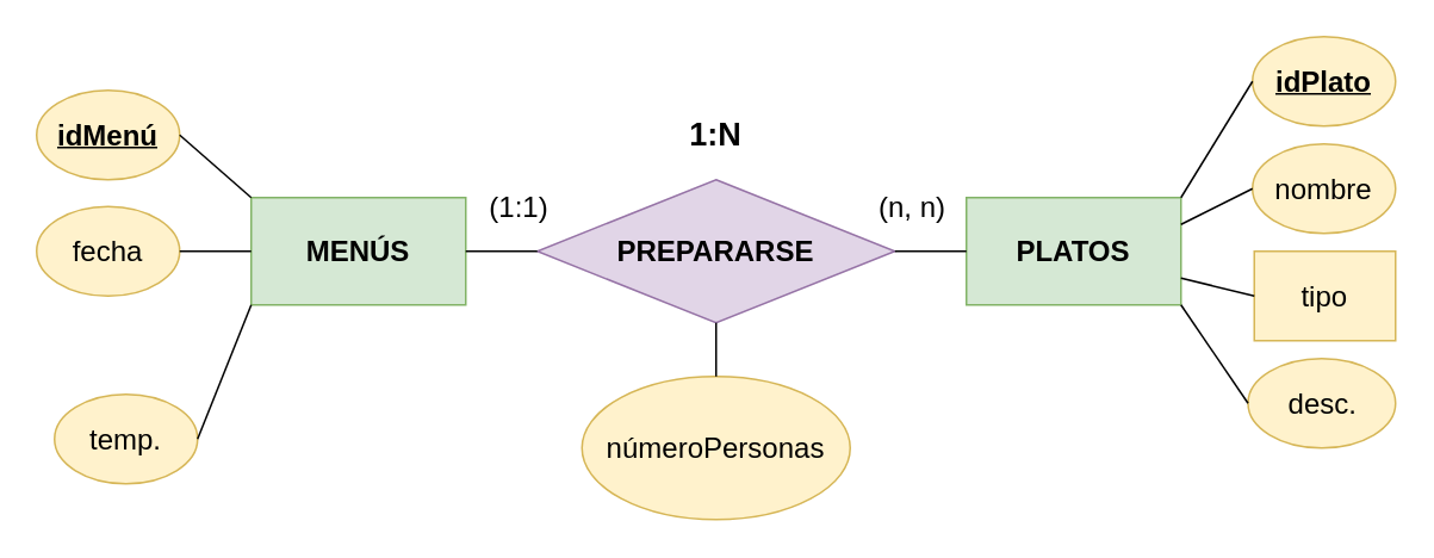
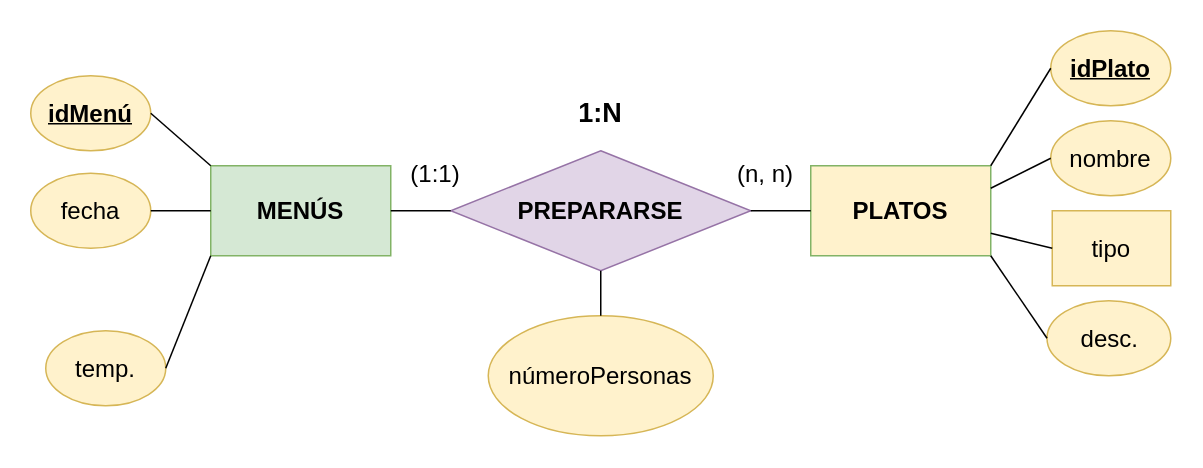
  <mxCell id="0" />
  <mxCell id="1" parent="0" />
  <mxCell id="2" value="&lt;b&gt;MENÚS&lt;/b&gt;" style="rounded=0;whiteSpace=wrap;html=1;fontSize=16;fillColor=#d5e8d4;strokeColor=#82b366;" vertex="1" parent="1"><mxGeometry x="140" y="110" width="120" height="60" as="geometry" /></mxCell>
- <mxCell id="3" value="&lt;b&gt;PLATOS&lt;/b&gt;" style="rounded=0;whiteSpace=wrap;html=1;fontSize=16;fillColor=#d5e8d4;strokeColor=#82b366;" vertex="1" parent="1"><mxGeometry x="540" y="110" width="120" height="60" as="geometry" /></mxCell>
+ <mxCell id="3" value="&lt;b&gt;PLATOS&lt;/b&gt;" style="rounded=0;whiteSpace=wrap;html=1;fontSize=16;fillColor=#fff2cc;strokeColor=#82b366;" vertex="1" parent="1"><mxGeometry x="540" y="110" width="120" height="60" as="geometry" /></mxCell>
  <mxCell id="4" value="&lt;b&gt;PREPARARSE&lt;/b&gt;" style="rhombus;whiteSpace=wrap;html=1;fontSize=16;fillColor=#e1d5e7;strokeColor=#9673a6;" vertex="1" parent="1"><mxGeometry x="300" y="100" width="200" height="80" as="geometry" /></mxCell>
  <mxCell id="5" value="&lt;b&gt;&lt;u&gt;idMenú&lt;/u&gt;&lt;/b&gt;" style="ellipse;whiteSpace=wrap;html=1;fontSize=16;fillColor=#fff2cc;strokeColor=#d6b656;" vertex="1" parent="1"><mxGeometry y="50" width="80" height="50" as="geometry" x="20" /></mxCell>
  <mxCell id="6" value="&lt;u&gt;&lt;b&gt;idPlato&lt;/b&gt;&lt;/u&gt;" style="ellipse;whiteSpace=wrap;html=1;fontSize=16;fillColor=#fff2cc;strokeColor=#d6b656;" vertex="1" parent="1"><mxGeometry x="700" y="20" width="80" height="50" as="geometry" /></mxCell>
  <mxCell id="7" value="tipo" style="whiteSpace=wrap;html=1;fontSize=16;fillColor=#fff2cc;strokeColor=#d6b656;rounded=0;" vertex="1" parent="1"><mxGeometry x="701" y="140" width="79" height="50" as="geometry" /></mxCell>
  <mxCell id="8" value="nombre" style="ellipse;whiteSpace=wrap;html=1;fontSize=16;fillColor=#fff2cc;strokeColor=#d6b656;" vertex="1" parent="1"><mxGeometry x="700" y="80" width="80" height="50" as="geometry" /></mxCell>
  <mxCell id="9" value="desc." style="ellipse;whiteSpace=wrap;html=1;fontSize=16;fillColor=#fff2cc;strokeColor=#d6b656;" vertex="1" parent="1"><mxGeometry x="697.5" y="200" width="82.5" height="50" as="geometry" /></mxCell>
  <mxCell id="10" value="fecha" style="ellipse;whiteSpace=wrap;html=1;fontSize=16;fillColor=#fff2cc;strokeColor=#d6b656;" vertex="1" parent="1"><mxGeometry y="115" width="80" height="50" as="geometry" x="20" /></mxCell>
  <mxCell id="11" value="temp." style="ellipse;whiteSpace=wrap;html=1;fontSize=16;fillColor=#fff2cc;strokeColor=#d6b656;" vertex="1" parent="1"><mxGeometry x="30" y="220" width="80" height="50" as="geometry" /></mxCell>
  <mxCell id="12" value="númeroPersonas" style="ellipse;whiteSpace=wrap;html=1;fontSize=16;fillColor=#fff2cc;strokeColor=#d6b656;" vertex="1" parent="1"><mxGeometry x="325" y="210" width="150" height="80" as="geometry" /></mxCell>
  <mxCell id="13" value="" style="endArrow=none;html=1;rounded=0;fontSize=16;entryX=1;entryY=0.5;entryDx=0;entryDy=0;exitX=0;exitY=0.5;exitDx=0;exitDy=0;" edge="1" parent="1" source="4" target="2"><mxGeometry width="50" height="50" relative="1" as="geometry"><mxPoint x="370" y="180" as="sourcePoint" /><mxPoint x="420" y="130" as="targetPoint" /></mxGeometry></mxCell>
  <mxCell id="14" value="" style="endArrow=none;html=1;rounded=0;fontSize=16;entryX=1;entryY=0.5;entryDx=0;entryDy=0;exitX=0;exitY=0.5;exitDx=0;exitDy=0;" edge="1" parent="1" source="3" target="4"><mxGeometry width="50" height="50" relative="1" as="geometry"><mxPoint x="370" y="180" as="sourcePoint" /><mxPoint x="420" y="130" as="targetPoint" /></mxGeometry></mxCell>
  <mxCell id="15" value="" style="endArrow=none;html=1;rounded=0;fontSize=16;entryX=0;entryY=0.5;entryDx=0;entryDy=0;exitX=1;exitY=0;exitDx=0;exitDy=0;" edge="1" parent="1" source="3" target="6"><mxGeometry width="50" height="50" relative="1" as="geometry"><mxPoint x="370" y="180" as="sourcePoint" /><mxPoint x="420" y="130" as="targetPoint" /></mxGeometry></mxCell>
  <mxCell id="16" value="" style="endArrow=none;html=1;rounded=0;fontSize=16;entryX=0;entryY=0.5;entryDx=0;entryDy=0;exitX=1;exitY=0.25;exitDx=0;exitDy=0;" edge="1" parent="1" source="3" target="8"><mxGeometry width="50" height="50" relative="1" as="geometry"><mxPoint x="700" y="380" as="sourcePoint" /><mxPoint x="750" y="330" as="targetPoint" /></mxGeometry></mxCell>
  <mxCell id="17" value="" style="endArrow=none;html=1;rounded=0;fontSize=16;entryX=0;entryY=0.5;entryDx=0;entryDy=0;exitX=1;exitY=0.75;exitDx=0;exitDy=0;" edge="1" parent="1" source="3" target="7"><mxGeometry width="50" height="50" relative="1" as="geometry"><mxPoint x="660" y="370" as="sourcePoint" /><mxPoint x="710" y="320" as="targetPoint" /></mxGeometry></mxCell>
  <mxCell id="18" value="" style="endArrow=none;html=1;rounded=0;fontSize=16;entryX=0;entryY=0.5;entryDx=0;entryDy=0;exitX=1;exitY=1;exitDx=0;exitDy=0;" edge="1" parent="1" source="3" target="9"><mxGeometry width="50" height="50" relative="1" as="geometry"><mxPoint x="570" y="390" as="sourcePoint" /><mxPoint x="620" y="340" as="targetPoint" /></mxGeometry></mxCell>
  <mxCell id="19" value="" style="endArrow=none;html=1;rounded=0;fontSize=16;entryX=1;entryY=0.5;entryDx=0;entryDy=0;exitX=0;exitY=0;exitDx=0;exitDy=0;" edge="1" parent="1" source="2" target="5"><mxGeometry width="50" height="50" relative="1" as="geometry"><mxPoint x="370" y="180" as="sourcePoint" /><mxPoint x="420" y="130" as="targetPoint" /></mxGeometry></mxCell>
  <mxCell id="20" value="" style="endArrow=none;html=1;rounded=0;fontSize=16;entryX=1;entryY=0.5;entryDx=0;entryDy=0;" edge="1" parent="1" target="10"><mxGeometry width="50" height="50" relative="1" as="geometry"><mxPoint x="140" y="140" as="sourcePoint" /><mxPoint x="420" y="130" as="targetPoint" /></mxGeometry></mxCell>
  <mxCell id="21" value="" style="endArrow=none;html=1;rounded=0;fontSize=16;entryX=0;entryY=1;entryDx=0;entryDy=0;exitX=1;exitY=0.5;exitDx=0;exitDy=0;" edge="1" parent="1" source="11" target="2"><mxGeometry width="50" height="50" relative="1" as="geometry"><mxPoint x="370" y="180" as="sourcePoint" /><mxPoint x="420" y="130" as="targetPoint" /></mxGeometry></mxCell>
  <mxCell id="22" value="" style="endArrow=none;html=1;rounded=0;fontSize=16;entryX=0.5;entryY=1;entryDx=0;entryDy=0;exitX=0.5;exitY=0;exitDx=0;exitDy=0;" edge="1" parent="1" source="12" target="4"><mxGeometry width="50" height="50" relative="1" as="geometry"><mxPoint x="370" y="180" as="sourcePoint" /><mxPoint x="420" y="130" as="targetPoint" /></mxGeometry></mxCell>
  <mxCell id="23" value="(n, n)" style="text;html=1;strokeColor=none;fillColor=none;align=center;verticalAlign=middle;whiteSpace=wrap;rounded=0;fontSize=16;" vertex="1" parent="1"><mxGeometry x="480" y="100" width="60" height="30" as="geometry" /></mxCell>
  <mxCell id="24" value="(1:1)" style="text;html=1;strokeColor=none;fillColor=none;align=center;verticalAlign=middle;whiteSpace=wrap;rounded=0;fontSize=16;" vertex="1" parent="1"><mxGeometry x="260" y="100" width="60" height="30" as="geometry" /></mxCell>
  <mxCell id="25" value="&lt;b&gt;&lt;font style=&quot;font-size: 18px&quot;&gt;1:N&lt;/font&gt;&lt;/b&gt;" style="text;html=1;strokeColor=none;fillColor=none;align=center;verticalAlign=middle;whiteSpace=wrap;rounded=0;fontSize=16;" vertex="1" parent="1"><mxGeometry x="370" y="60" width="60" height="30" as="geometry" /></mxCell>
